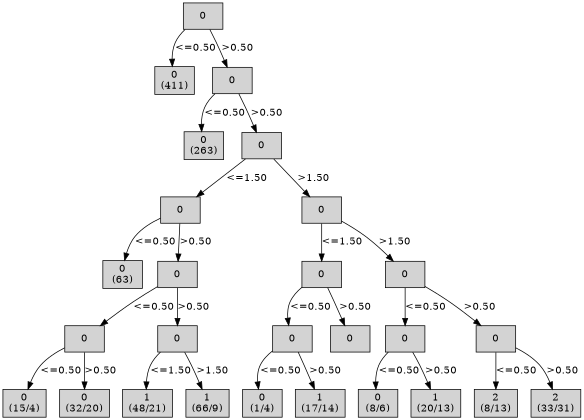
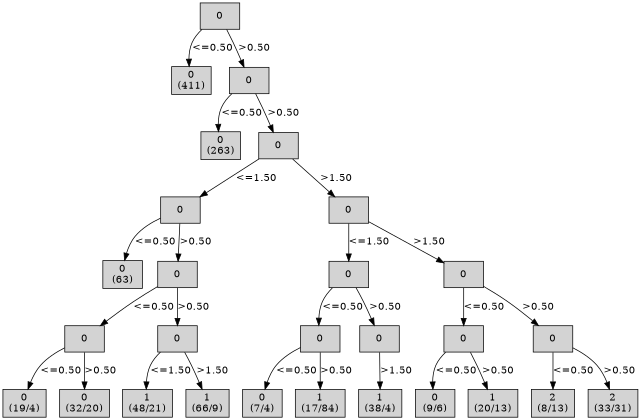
  digraph {
    node [shape=box style=filled weight=7]
    n1 [label="0\n" weight=1]
    n2 [label="0\n(411)\n" weight=2]
    n3 [label="0\n" weight=2]
    n4 [label="0\n(263)\n" weight=3]
    n5 [label="0\n" weight=3]
    n6 [label="0\n" weight=4]
    n7 [label="0\n" weight=4]
    n8 [label="0\n(63)\n" weight=5]
    n9 [label="0\n" weight=5]
    n10 [label="0\n" weight=5]
    n11 [label="0\n" weight=5]
    n12 [label="0\n" weight=6]
    n13 [label="0\n" weight=6]
    n14 [label="0\n" weight=6]
    n15 [label="0\n" weight=6]
    n16 [label="0\n" weight=6]
    n17 [label="0\n" weight=6]
-   n18 [label="0\n(15/4)\n"]
+   n18 [label="0\n(19/4)\n"]
    n19 [label="0\n(32/20)\n"]
    n20 [label="1\n(48/21)\n"]
    n21 [label="1\n(66/9)\n"]
-   n22 [label="0\n(1/4)\n"]
-   n23 [label="1\n(17/14)\n"]
-   n25 [label="0\n(8/6)\n"]
+   n22 [label="0\n(7/4)\n"]
+   n23 [label="1\n(17/84)\n"]
+   n24 [label="1\n(38/4)\n"]
+   n25 [label="0\n(9/6)\n"]
    n26 [label="1\n(20/13)\n"]
    n27 [label="2\n(8/13)\n"]
    n28 [label="2\n(33/31)\n"]
    subgraph sub_1 {
      rank=same
      n1
    }
    subgraph sub_2 {
      rank=same
      n2
      n3
    }
    subgraph sub_3 {
      rank=same
      n4
      n5
    }
    subgraph sub_4 {
      rank=same
      n6
      n7
    }
    subgraph sub_5 {
      rank=same
      n8
      n9
      n10
      n11
    }
    subgraph sub_6 {
      rank=same
      n12
      n13
      n14
      n15
      n16
      n17
    }
    subgraph sub_7 {
      rank=same
      n18
      n19
      n20
      n21
      n22
      n23
+     n24
      n25
      n26
      n27
      n28
    }
    n1 -> n2 [label="<=0.50"]
    n1 -> n3 [label=">0.50"]
    n3 -> n4 [label="<=0.50"]
    n3 -> n5 [label=">0.50"]
    n5 -> n6 [label="<=1.50"]
    n5 -> n7 [label=">1.50"]
    n6 -> n8 [label="<=0.50"]
    n6 -> n9 [label=">0.50"]
    n7 -> n10 [label="<=1.50"]
    n7 -> n11 [label=">1.50"]
    n9 -> n12 [label="<=0.50"]
    n9 -> n13 [label=">0.50"]
    n10 -> n14 [label="<=0.50"]
    n10 -> n15 [label=">0.50"]
    n11 -> n16 [label="<=0.50"]
    n11 -> n17 [label=">0.50"]
    n12 -> n18 [label="<=0.50"]
    n12 -> n19 [label=">0.50"]
    n13 -> n20 [label="<=1.50"]
    n13 -> n21 [label=">1.50"]
    n14 -> n22 [label="<=0.50"]
    n14 -> n23 [label=">0.50"]
+   n15 -> n24 [label=">1.50"]
    n16 -> n25 [label="<=0.50"]
    n16 -> n26 [label=">0.50"]
    n17 -> n27 [label="<=0.50"]
    n17 -> n28 [label=">0.50"]
  }
